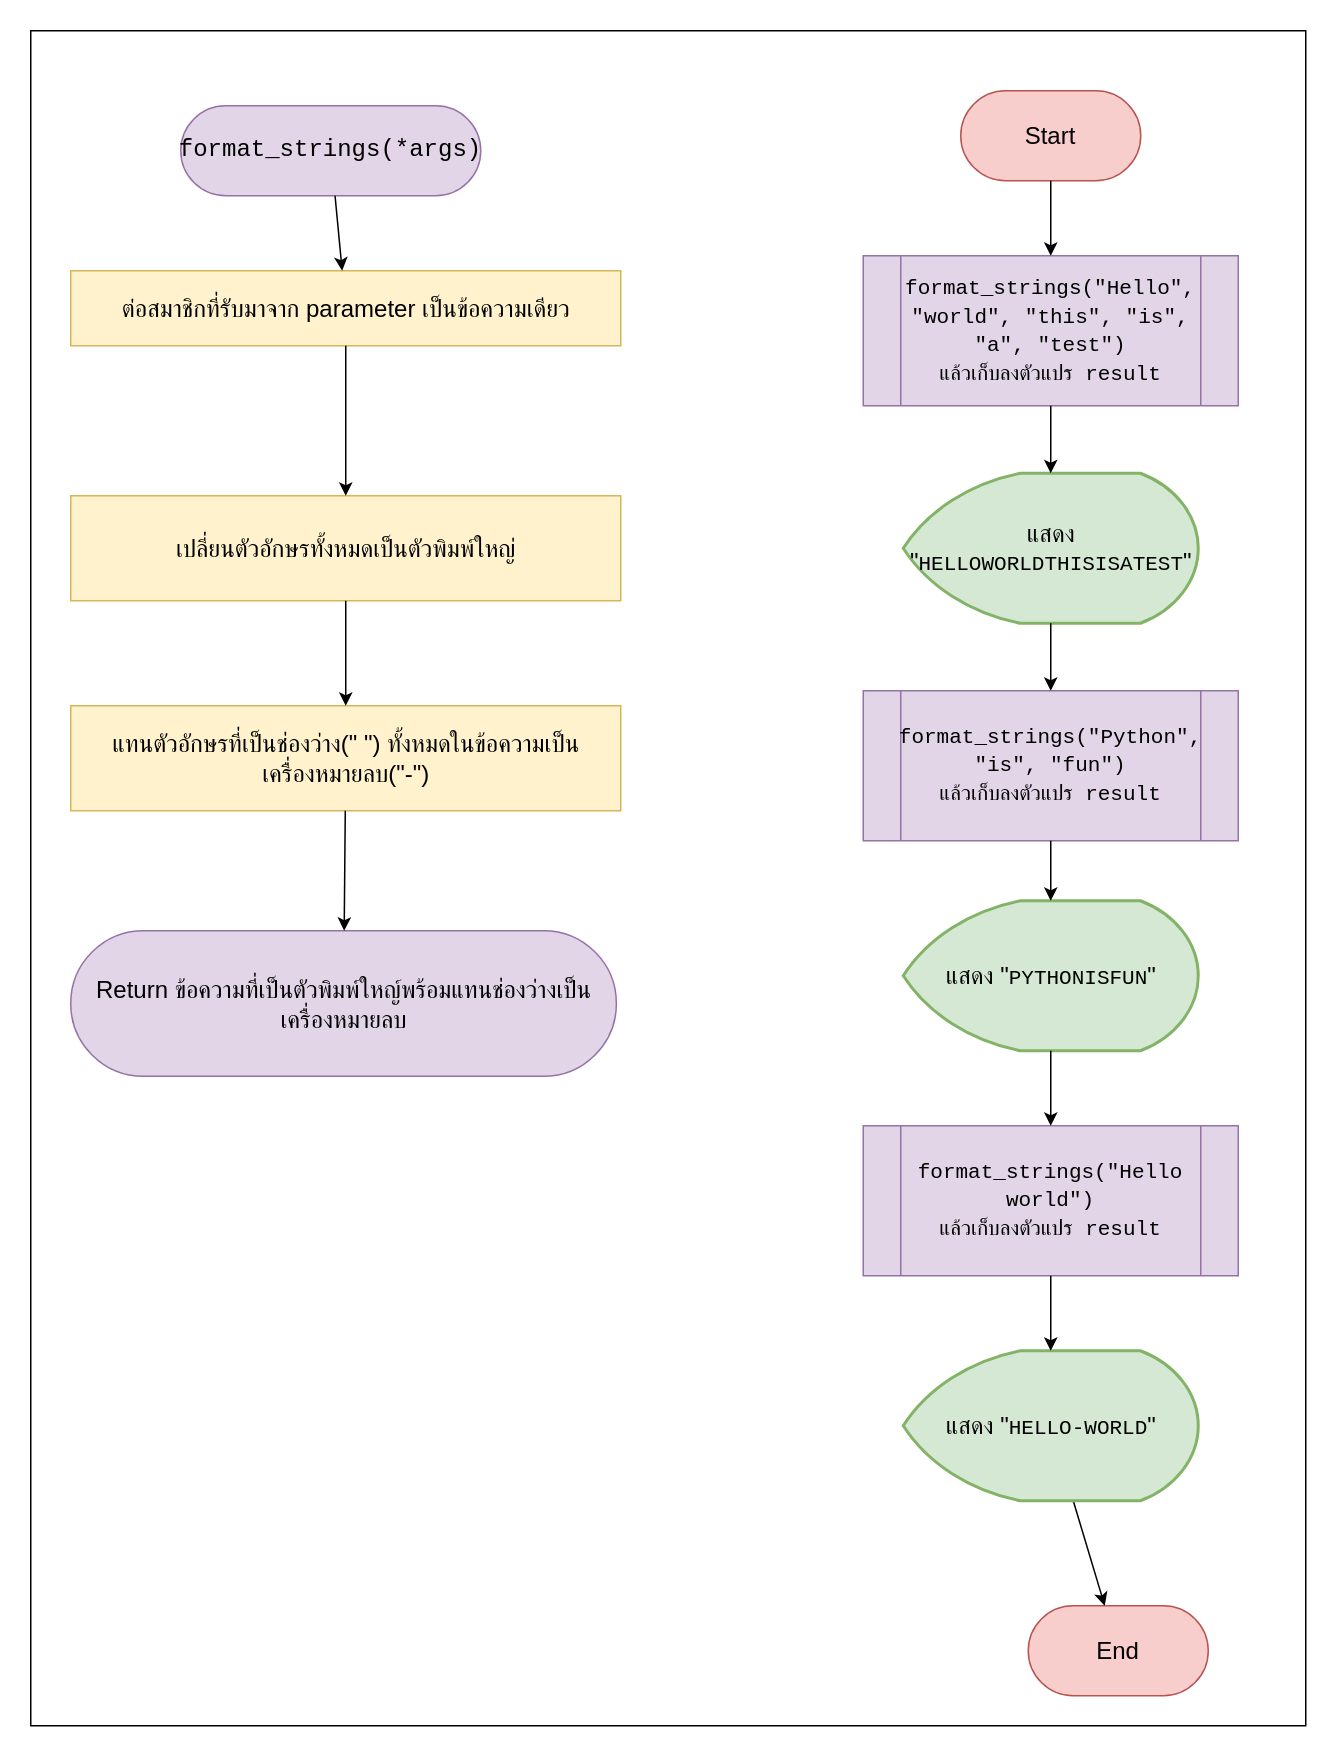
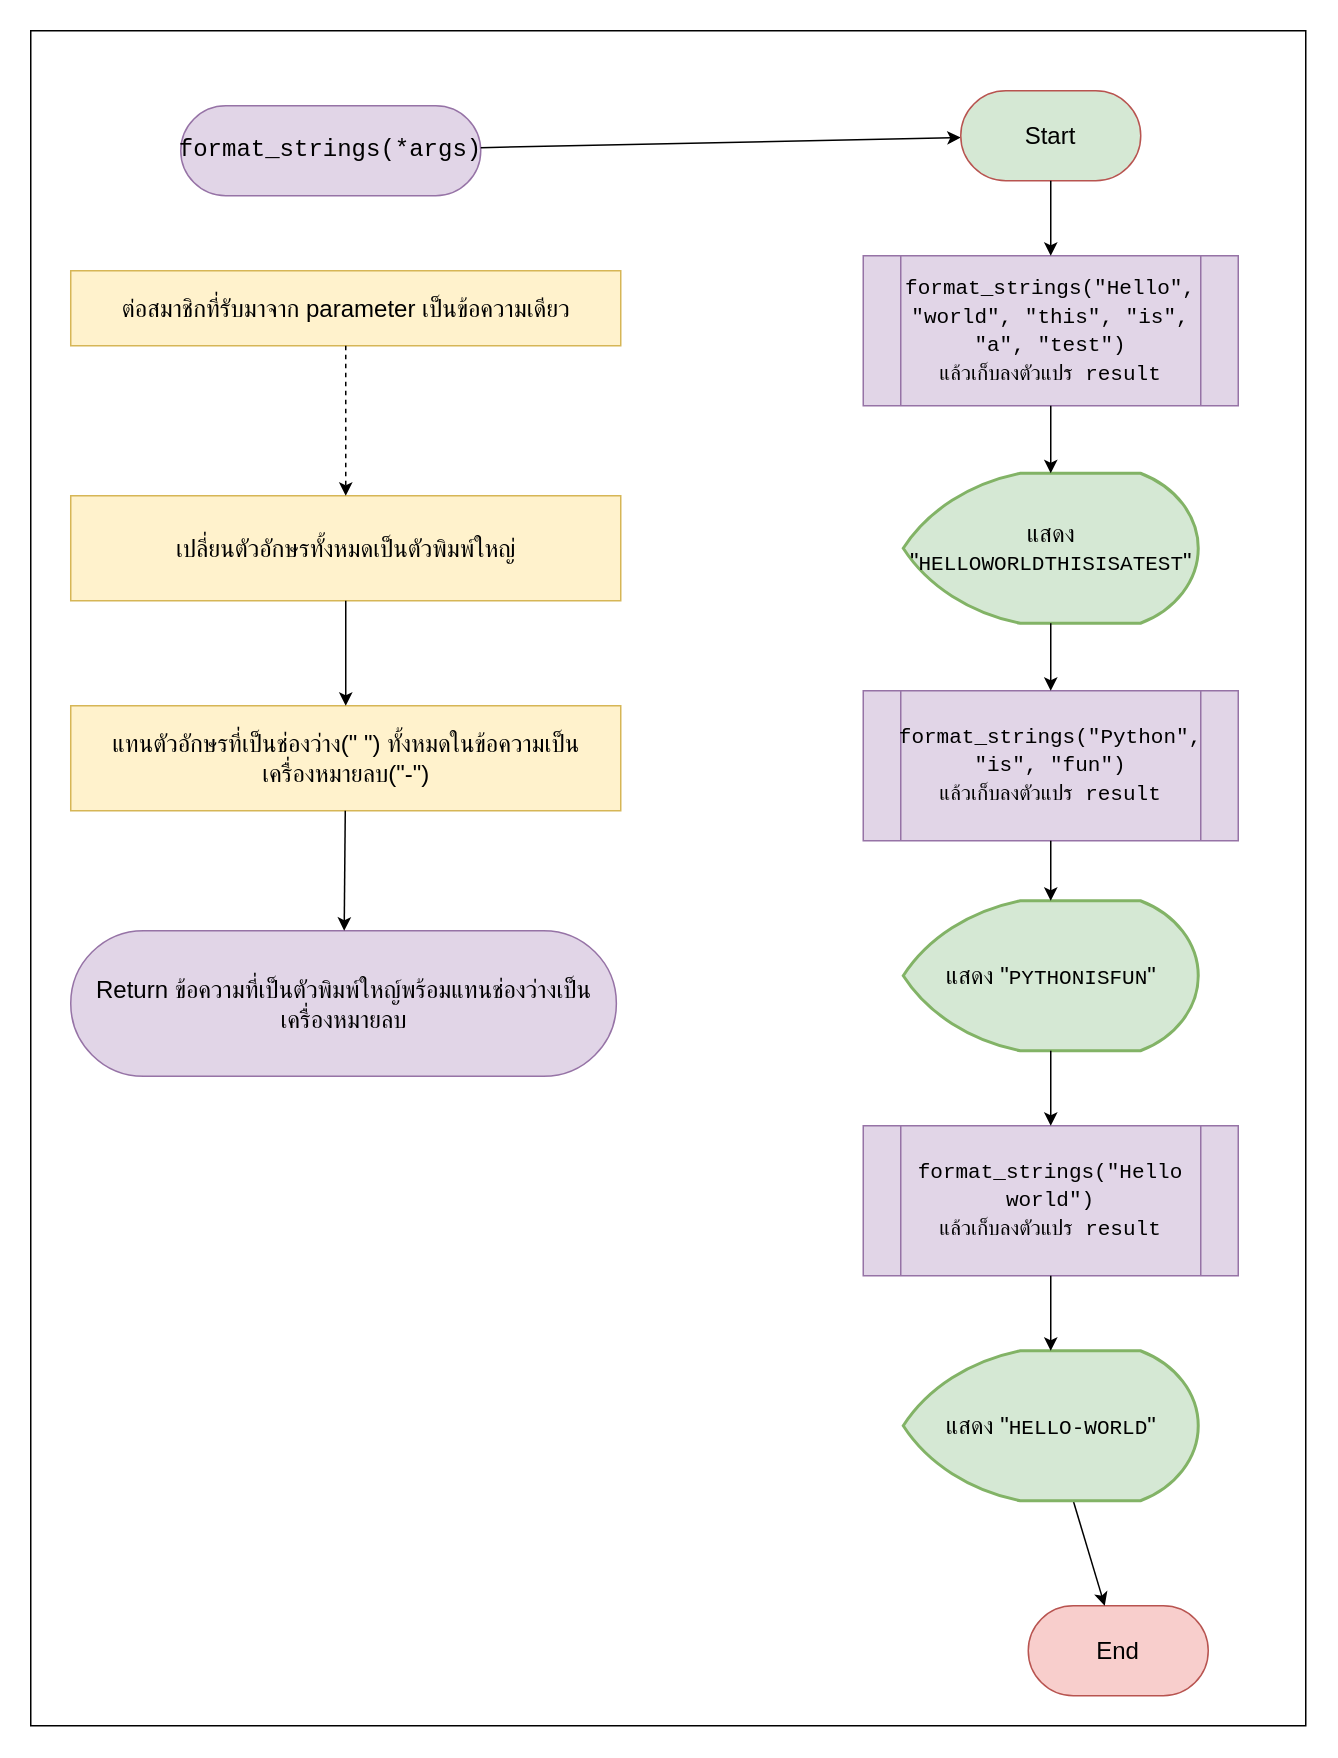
  <mxCell id="0" />
  <mxCell id="1" parent="0" />
  <mxCell id="2" value="" style="group" vertex="1" connectable="0" parent="1"><mxGeometry x="20" y="20" width="850" height="1130" as="geometry" /></mxCell>
  <mxCell id="3" value="" style="rounded=0;whiteSpace=wrap;html=1;labelBackgroundColor=none;fontSize=16;fontColor=#000000;" vertex="1" parent="2"><mxGeometry width="850" height="1130" as="geometry" /></mxCell>
  <mxCell id="4" value="Return ข้อความที่เป็นตัวพิมพ์ใหญ์พร้อมแทนช่องว่างเป็นเครื่องหมายลบ" style="rounded=1;whiteSpace=wrap;html=1;fontSize=16;arcSize=50;fillColor=#e1d5e7;strokeColor=#9673a6;" parent="3" vertex="1"><mxGeometry x="26.66" y="600" width="363.75" height="97" as="geometry" /></mxCell>
  <mxCell id="5" value="&lt;div style=&quot;font-family: Consolas, &amp;quot;Courier New&amp;quot;, monospace; font-size: 16px; line-height: 19px;&quot;&gt;format_strings(*args)&lt;/div&gt;" style="rounded=1;whiteSpace=wrap;html=1;arcSize=50;fillColor=#e1d5e7;strokeColor=#9673a6;" parent="2" vertex="1"><mxGeometry x="100" y="50" width="200" height="60" as="geometry" /></mxCell>
  <mxCell id="6" value="&lt;font style=&quot;font-size: 16px;&quot;&gt;ต่อสมาชิกที่รับมาจาก parameter เป็นข้อความเดียว&lt;/font&gt;" style="rounded=0;whiteSpace=wrap;html=1;fillColor=#fff2cc;strokeColor=#d6b656;" parent="2" vertex="1"><mxGeometry x="26.66" y="160" width="366.67" height="50" as="geometry" /></mxCell>
- <mxCell id="7" value="" style="edgeStyle=none;html=1;fontSize=16;" parent="2" source="5" target="6" edge="1"><mxGeometry relative="1" as="geometry" /></mxCell>
+ <mxCell id="7" value="" style="edgeStyle=none;html=1;fontSize=16;" parent="2" source="5" target="13" edge="1"><mxGeometry relative="1" as="geometry" /></mxCell>
  <mxCell id="8" value="&lt;font style=&quot;font-size: 16px;&quot;&gt;เปลี่ยนตัวอักษรทั้งหมดเป็นตัวพิมพ์ใหญ่&lt;/font&gt;" style="rounded=0;whiteSpace=wrap;html=1;fillColor=#fff2cc;strokeColor=#d6b656;" parent="2" vertex="1"><mxGeometry x="26.66" y="310" width="366.67" height="70" as="geometry" /></mxCell>
- <mxCell id="9" value="" style="edgeStyle=none;html=1;fontSize=16;" parent="2" source="6" target="8" edge="1"><mxGeometry relative="1" as="geometry" /></mxCell>
+ <mxCell id="9" value="" style="edgeStyle=none;html=1;fontSize=16;dashed=1;" parent="2" source="6" target="8" edge="1"><mxGeometry relative="1" as="geometry" /></mxCell>
  <mxCell id="10" value="&lt;font style=&quot;font-size: 16px;&quot;&gt;แทนตัวอักษรที่เป็นช่องว่าง(&quot; &quot;) ทั้งหมดในข้อความเป็นเครื่องหมายลบ(&quot;-&quot;)&lt;/font&gt;" style="rounded=0;whiteSpace=wrap;html=1;fillColor=#fff2cc;strokeColor=#d6b656;" parent="2" vertex="1"><mxGeometry x="26.66" y="450" width="366.67" height="70" as="geometry" /></mxCell>
  <mxCell id="11" value="" style="edgeStyle=none;html=1;fontSize=16;" parent="2" source="8" target="10" edge="1"><mxGeometry relative="1" as="geometry" /></mxCell>
  <mxCell id="12" value="" style="edgeStyle=none;html=1;fontSize=16;" parent="2" source="10" target="4" edge="1"><mxGeometry relative="1" as="geometry" /></mxCell>
- <mxCell id="13" value="Start" style="rounded=1;whiteSpace=wrap;html=1;fontSize=16;arcSize=50;fillColor=#f8cecc;strokeColor=#b85450;" parent="2" vertex="1"><mxGeometry x="620" y="40" width="120" height="60" as="geometry" /></mxCell>
+ <mxCell id="13" value="Start" style="rounded=1;whiteSpace=wrap;html=1;fontSize=16;arcSize=50;fillColor=#d5e8d4;strokeColor=#b85450;" parent="2" vertex="1"><mxGeometry x="620" y="40" width="120" height="60" as="geometry" /></mxCell>
  <mxCell id="14" value="End" style="rounded=1;whiteSpace=wrap;html=1;fontSize=16;arcSize=50;fillColor=#f8cecc;strokeColor=#b85450;" vertex="1" parent="2"><mxGeometry x="665" y="1050" width="120" height="60" as="geometry" /></mxCell>
  <mxCell id="15" value="" style="group" vertex="1" connectable="0" parent="2"><mxGeometry x="555" y="150" width="250" height="100" as="geometry" /></mxCell>
  <mxCell id="16" value="" style="shape=process;whiteSpace=wrap;html=1;backgroundOutline=1;labelBackgroundColor=none;fillColor=#e1d5e7;strokeColor=#9673a6;" vertex="1" parent="15"><mxGeometry width="250" height="100" as="geometry" /></mxCell>
  <mxCell id="17" value="&lt;div style=&quot;font-family: Consolas, &amp;quot;Courier New&amp;quot;, monospace; font-size: 14px; line-height: 19px;&quot;&gt;format_strings(&quot;Hello&quot;, &quot;world&quot;, &quot;this&quot;, &quot;is&quot;, &quot;a&quot;, &quot;test&quot;)&lt;/div&gt;&lt;div style=&quot;font-family: Consolas, &amp;quot;Courier New&amp;quot;, monospace; font-size: 14px; line-height: 19px;&quot;&gt;แล้วเก็บลงตัวแปร result&lt;/div&gt;" style="text;strokeColor=none;align=center;fillColor=none;html=1;verticalAlign=middle;whiteSpace=wrap;rounded=0;labelBackgroundColor=none;fontSize=13;fontColor=#000000;" vertex="1" parent="15"><mxGeometry x="30" y="20" width="190" height="60" as="geometry" /></mxCell>
  <mxCell id="18" value="" style="edgeStyle=none;html=1;fontSize=16;fontColor=#000000;entryX=0.5;entryY=0;entryDx=0;entryDy=0;" edge="1" parent="2" source="13" target="16"><mxGeometry relative="1" as="geometry"><mxPoint x="680" y="140" as="targetPoint" /></mxGeometry></mxCell>
  <mxCell id="19" value="แสดง &quot;&lt;span style=&quot;font-family: Consolas, &amp;quot;Courier New&amp;quot;, monospace; font-size: 14px;&quot;&gt;HELLOWORLDTHISISATEST&lt;/span&gt;&quot;" style="strokeWidth=2;html=1;shape=mxgraph.flowchart.display;whiteSpace=wrap;labelBackgroundColor=none;fontSize=16;fillColor=#d5e8d4;strokeColor=#82b366;" vertex="1" parent="2"><mxGeometry x="581.67" y="295" width="196.66" height="100" as="geometry" /></mxCell>
  <mxCell id="20" value="" style="group" vertex="1" connectable="0" parent="2"><mxGeometry x="555" y="440" width="250" height="100" as="geometry" /></mxCell>
  <mxCell id="21" value="" style="shape=process;whiteSpace=wrap;html=1;backgroundOutline=1;labelBackgroundColor=none;fillColor=#e1d5e7;strokeColor=#9673a6;" vertex="1" parent="20"><mxGeometry width="250" height="100" as="geometry" /></mxCell>
  <mxCell id="22" value="&lt;div style=&quot;font-family: Consolas, &amp;quot;Courier New&amp;quot;, monospace; font-size: 14px; line-height: 19px;&quot;&gt;format_strings(&quot;Python&quot;, &quot;is&quot;, &quot;fun&quot;)&lt;br&gt;&lt;/div&gt;&lt;div style=&quot;font-family: Consolas, &amp;quot;Courier New&amp;quot;, monospace; font-size: 14px; line-height: 19px;&quot;&gt;แล้วเก็บลงตัวแปร result&lt;/div&gt;" style="text;strokeColor=none;align=center;fillColor=none;html=1;verticalAlign=middle;whiteSpace=wrap;rounded=0;labelBackgroundColor=none;fontSize=13;fontColor=#000000;" vertex="1" parent="20"><mxGeometry x="30" y="20" width="190" height="60" as="geometry" /></mxCell>
  <mxCell id="23" value="แสดง &quot;&lt;span style=&quot;font-family: Consolas, &amp;quot;Courier New&amp;quot;, monospace; font-size: 14px;&quot;&gt;PYTHONISFUN&lt;/span&gt;&quot;" style="strokeWidth=2;html=1;shape=mxgraph.flowchart.display;whiteSpace=wrap;labelBackgroundColor=none;fontSize=16;fillColor=#d5e8d4;strokeColor=#82b366;" vertex="1" parent="2"><mxGeometry x="581.67" y="580" width="196.66" height="100" as="geometry" /></mxCell>
  <mxCell id="24" style="edgeStyle=none;html=1;entryX=0.5;entryY=0;entryDx=0;entryDy=0;fontSize=16;fontColor=#000000;" edge="1" parent="2" source="19" target="21"><mxGeometry relative="1" as="geometry" /></mxCell>
  <mxCell id="25" value="" style="group" vertex="1" connectable="0" parent="2"><mxGeometry x="555" y="730" width="250" height="100" as="geometry" /></mxCell>
  <mxCell id="26" value="" style="shape=process;whiteSpace=wrap;html=1;backgroundOutline=1;labelBackgroundColor=none;fillColor=#e1d5e7;strokeColor=#9673a6;" vertex="1" parent="25"><mxGeometry width="250" height="100" as="geometry" /></mxCell>
  <mxCell id="27" value="&lt;div style=&quot;font-family: Consolas, &amp;quot;Courier New&amp;quot;, monospace; font-size: 14px; line-height: 19px;&quot;&gt;format_strings(&quot;Hello world&quot;)&lt;br&gt;&lt;/div&gt;&lt;div style=&quot;font-family: Consolas, &amp;quot;Courier New&amp;quot;, monospace; font-size: 14px; line-height: 19px;&quot;&gt;แล้วเก็บลงตัวแปร result&lt;/div&gt;" style="text;strokeColor=none;align=center;fillColor=none;html=1;verticalAlign=middle;whiteSpace=wrap;rounded=0;labelBackgroundColor=none;fontSize=13;fontColor=#000000;" vertex="1" parent="25"><mxGeometry x="30" y="20" width="190" height="60" as="geometry" /></mxCell>
  <mxCell id="28" value="" style="edgeStyle=none;html=1;fontSize=16;fontColor=#000000;" edge="1" parent="2" source="29" target="14"><mxGeometry relative="1" as="geometry" /></mxCell>
  <mxCell id="29" value="แสดง &quot;&lt;span style=&quot;font-family: Consolas, &amp;quot;Courier New&amp;quot;, monospace; font-size: 14px;&quot;&gt;HELLO-WORLD&lt;/span&gt;&quot;" style="strokeWidth=2;html=1;shape=mxgraph.flowchart.display;whiteSpace=wrap;labelBackgroundColor=none;fontSize=16;fillColor=#d5e8d4;strokeColor=#82b366;" vertex="1" parent="2"><mxGeometry x="581.67" y="880" width="196.66" height="100" as="geometry" /></mxCell>
  <mxCell id="30" value="" style="edgeStyle=none;html=1;fontSize=16;fontColor=#000000;" edge="1" parent="2" source="16" target="19"><mxGeometry relative="1" as="geometry" /></mxCell>
  <mxCell id="31" style="edgeStyle=none;html=1;entryX=0.5;entryY=0;entryDx=0;entryDy=0;fontSize=16;fontColor=#000000;" edge="1" parent="2" source="23" target="26"><mxGeometry relative="1" as="geometry" /></mxCell>
  <mxCell id="32" style="edgeStyle=none;html=1;entryX=0.5;entryY=0;entryDx=0;entryDy=0;entryPerimeter=0;fontSize=16;fontColor=#000000;" edge="1" parent="2" source="21" target="23"><mxGeometry relative="1" as="geometry" /></mxCell>
  <mxCell id="33" value="" style="edgeStyle=none;html=1;fontSize=16;fontColor=#000000;" edge="1" parent="2" source="26" target="29"><mxGeometry relative="1" as="geometry" /></mxCell>
